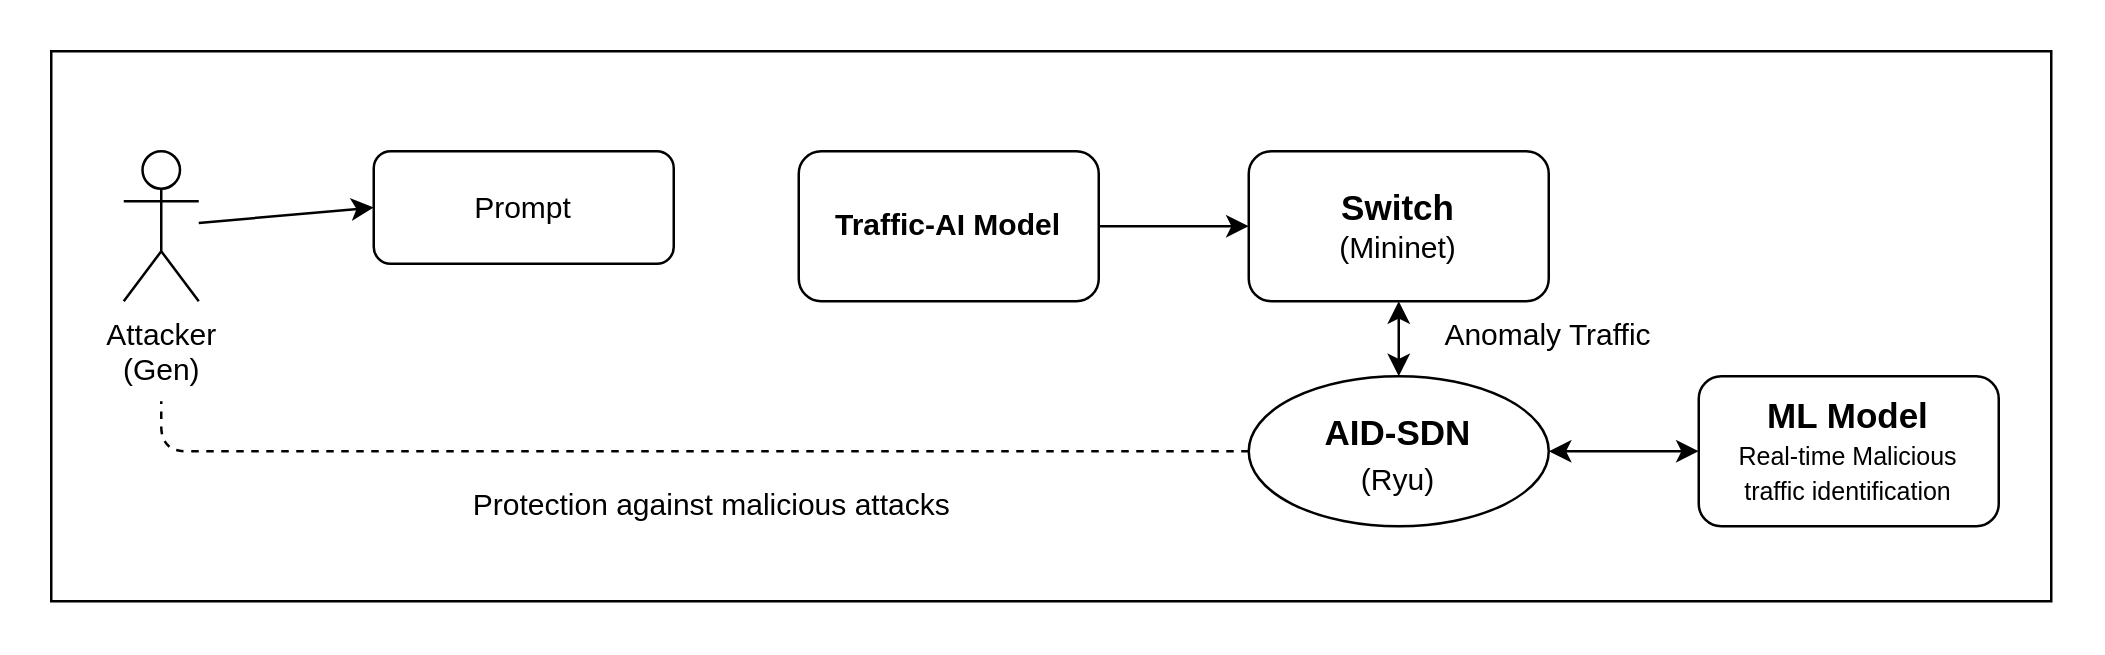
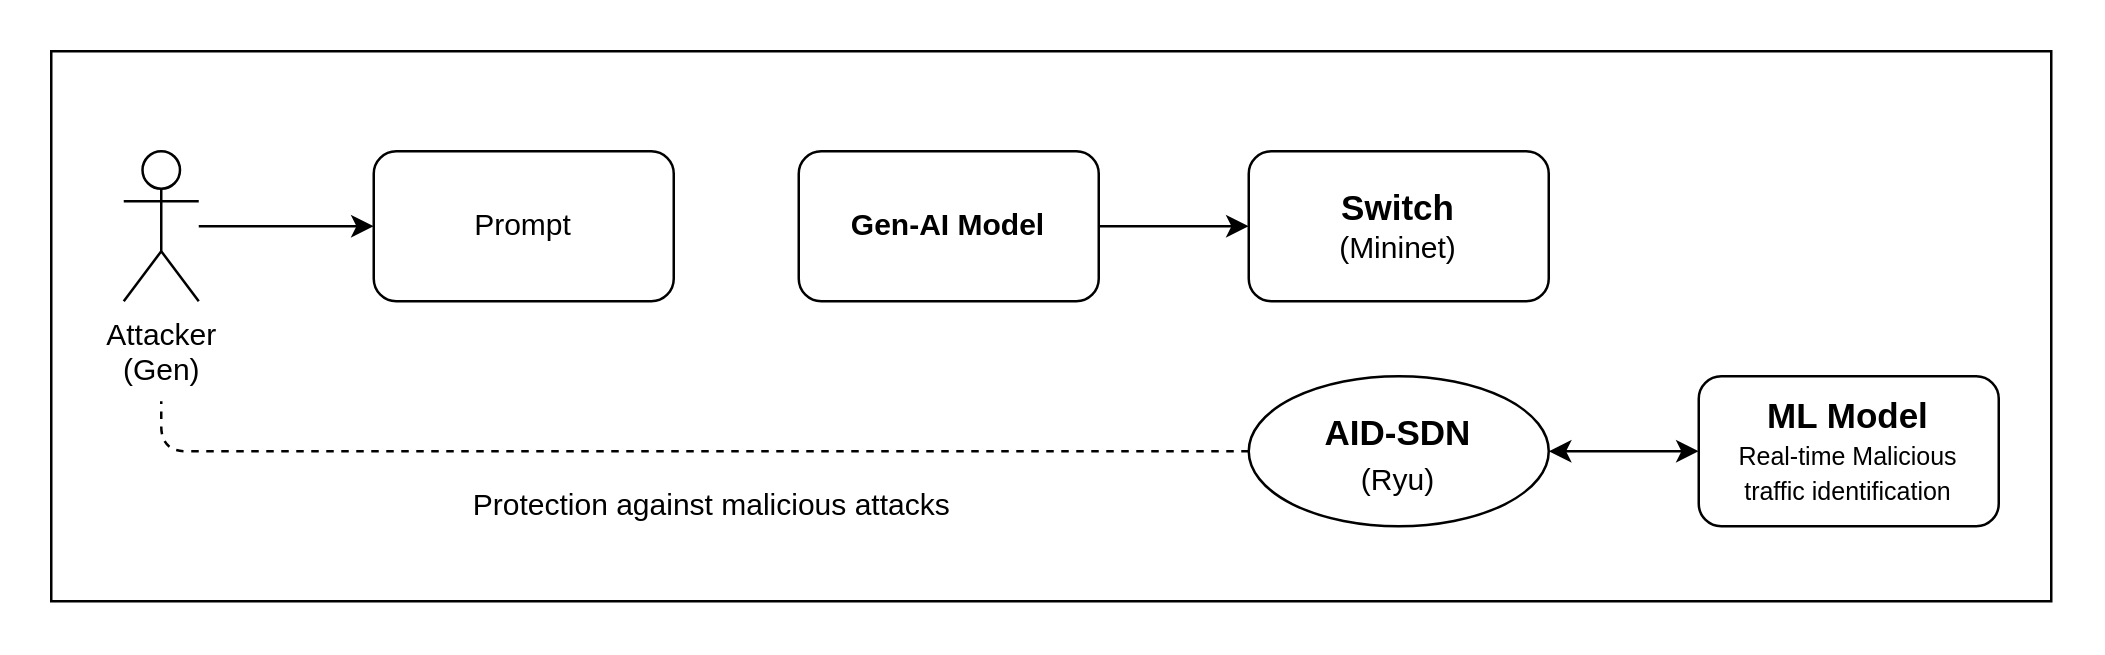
  <mxCell id="0" />
  <mxCell id="1" parent="0" />
  <mxCell id="2" value="" style="rounded=0;whiteSpace=wrap;html=1;" vertex="1" parent="1"><mxGeometry x="20" y="20" width="800" height="220" as="geometry" /></mxCell>
- <mxCell id="3" value="Prompt" style="rounded=1;whiteSpace=wrap;html=1;" parent="1" vertex="1"><mxGeometry x="149" y="60" width="120" height="45" as="geometry" /></mxCell>
+ <mxCell id="3" value="Prompt" style="rounded=1;whiteSpace=wrap;html=1;" parent="1" vertex="1"><mxGeometry x="149" y="60" width="120" height="60" as="geometry" /></mxCell>
  <mxCell id="4" style="edgeStyle=none;html=1;entryX=0;entryY=0.5;entryDx=0;entryDy=0;startArrow=none;startFill=0;" parent="1" source="5" target="9" edge="1"><mxGeometry relative="1" as="geometry" /></mxCell>
- <mxCell id="5" value="&lt;b&gt;Traffic-AI Model&lt;br&gt;&lt;/b&gt;" style="rounded=1;whiteSpace=wrap;html=1;" parent="1" vertex="1"><mxGeometry x="319" y="60" width="120" height="60" as="geometry" /></mxCell>
+ <mxCell id="5" value="&lt;b&gt;Gen-AI Model&lt;br&gt;&lt;/b&gt;" style="rounded=1;whiteSpace=wrap;html=1;" parent="1" vertex="1"><mxGeometry x="319" y="60" width="120" height="60" as="geometry" /></mxCell>
  <mxCell id="6" style="edgeStyle=none;html=1;entryX=0;entryY=0.5;entryDx=0;entryDy=0;startArrow=none;startFill=0;" parent="1" source="7" target="3" edge="1"><mxGeometry relative="1" as="geometry" /></mxCell>
  <mxCell id="7" value="&lt;span style=&quot;&quot;&gt;Attacker&lt;br&gt;(Gen)&lt;br&gt;&lt;/span&gt;" style="shape=umlActor;verticalLabelPosition=bottom;verticalAlign=top;html=1;outlineConnect=0;" parent="1" vertex="1"><mxGeometry x="49" y="60" width="30" height="60" as="geometry" /></mxCell>
- <mxCell id="8" style="edgeStyle=none;html=1;startArrow=classic;startFill=1;entryX=0.5;entryY=0;entryDx=0;entryDy=0;" parent="1" source="9" target="11" edge="1"><mxGeometry relative="1" as="geometry"><mxPoint x="559" y="-30" as="targetPoint" /></mxGeometry></mxCell>
  <mxCell id="9" value="&lt;b&gt;&lt;font style=&quot;font-size: 14px;&quot;&gt;Switch&lt;/font&gt;&lt;/b&gt;&lt;br&gt;(Mininet)" style="rounded=1;whiteSpace=wrap;html=1;" parent="1" vertex="1"><mxGeometry x="499" y="60" width="120" height="60" as="geometry" /></mxCell>
  <mxCell id="10" style="edgeStyle=orthogonalEdgeStyle;html=1;endArrow=none;endFill=0;dashed=1;" edge="1" parent="1" source="11"><mxGeometry relative="1" as="geometry"><mxPoint x="64" y="160" as="targetPoint" /><Array as="points"><mxPoint x="64" y="180" /></Array></mxGeometry></mxCell>
  <mxCell id="11" value="&lt;table style=&quot;font-size: 14px;&quot;&gt;&lt;tbody&gt;&lt;tr&gt;&lt;td data-col-size=&quot;sm&quot; data-end=&quot;296&quot; data-start=&quot;282&quot;&gt;&lt;strong data-end=&quot;295&quot; data-start=&quot;284&quot;&gt;&lt;font style=&quot;font-size: 14px;&quot;&gt;AID-SDN&lt;/font&gt;&lt;/strong&gt;&lt;/td&gt;&lt;/tr&gt;&lt;/tbody&gt;&lt;/table&gt;(Ryu)" style="ellipse;whiteSpace=wrap;html=1;" parent="1" vertex="1"><mxGeometry x="499" y="150" width="120" height="60" as="geometry" /></mxCell>
  <mxCell id="12" style="edgeStyle=none;html=1;startArrow=classic;startFill=1;" parent="1" source="13" target="11" edge="1"><mxGeometry relative="1" as="geometry" /></mxCell>
  <mxCell id="13" value="&lt;font style=&quot;font-weight: bold; font-size: 14px;&quot;&gt;ML Model&lt;br&gt;&lt;/font&gt;&lt;font style=&quot;font-size: 10px;&quot;&gt;Real-time Malicious &lt;br&gt;traffic identification&lt;/font&gt;" style="rounded=1;whiteSpace=wrap;html=1;" parent="1" vertex="1"><mxGeometry x="679" y="150" width="120" height="60" as="geometry" /></mxCell>
- <mxCell id="14" value="Anomaly Traffic" style="text;whiteSpace=wrap;html=1;align=center;" parent="1" vertex="1"><mxGeometry x="559" y="120" width="120" height="30" as="geometry" /></mxCell>
  <mxCell id="15" value="Protection against malicious attacks" style="text;whiteSpace=wrap;html=1;align=center;" vertex="1" parent="1"><mxGeometry x="130" y="188" width="309" height="30" as="geometry" /></mxCell>
